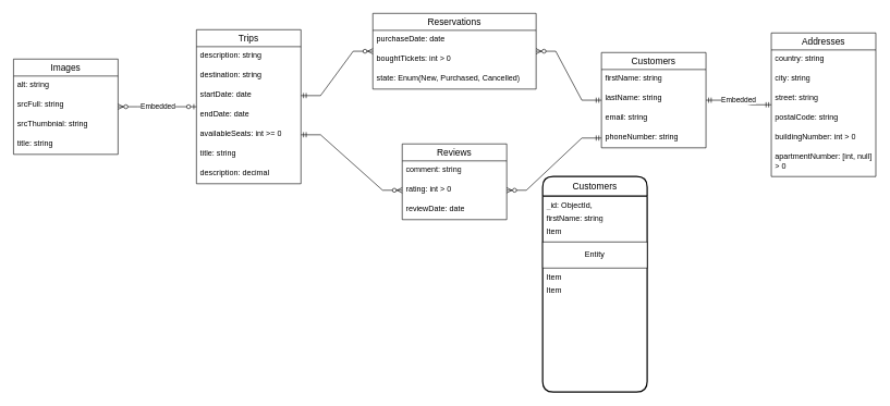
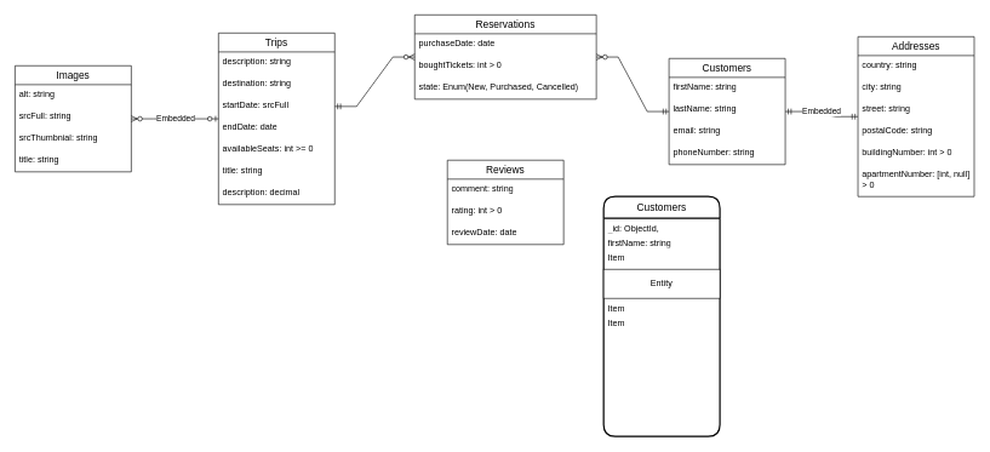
  <mxCell id="0" />
  <mxCell id="1" parent="0" />
  <mxCell id="2" value="Customers" style="swimlane;fontStyle=0;childLayout=stackLayout;horizontal=1;startSize=26;horizontalStack=0;resizeParent=1;resizeParentMax=0;resizeLast=0;collapsible=1;marginBottom=0;align=center;fontSize=14;" parent="1" vertex="1"><mxGeometry x="920" y="80" width="160" height="146" as="geometry" /></mxCell>
  <mxCell id="3" value="firstName: string" style="text;strokeColor=none;fillColor=none;spacingLeft=4;spacingRight=4;overflow=hidden;rotatable=0;points=[[0,0.5],[1,0.5]];portConstraint=eastwest;fontSize=12;whiteSpace=wrap;html=1;" parent="2" vertex="1"><mxGeometry y="26" width="160" height="30" as="geometry" /></mxCell>
  <mxCell id="4" value="lastName: string" style="text;strokeColor=none;fillColor=none;spacingLeft=4;spacingRight=4;overflow=hidden;rotatable=0;points=[[0,0.5],[1,0.5]];portConstraint=eastwest;fontSize=12;whiteSpace=wrap;html=1;" parent="2" vertex="1"><mxGeometry y="56" width="160" height="30" as="geometry" /></mxCell>
  <mxCell id="5" value="email: string" style="text;strokeColor=none;fillColor=none;spacingLeft=4;spacingRight=4;overflow=hidden;rotatable=0;points=[[0,0.5],[1,0.5]];portConstraint=eastwest;fontSize=12;whiteSpace=wrap;html=1;" parent="2" vertex="1"><mxGeometry y="86" width="160" height="30" as="geometry" /></mxCell>
  <mxCell id="6" value="phoneNumber: string" style="text;strokeColor=none;fillColor=none;spacingLeft=4;spacingRight=4;overflow=hidden;rotatable=0;points=[[0,0.5],[1,0.5]];portConstraint=eastwest;fontSize=12;whiteSpace=wrap;html=1;" parent="2" vertex="1"><mxGeometry y="116" width="160" height="30" as="geometry" /></mxCell>
  <mxCell id="7" value="Reservations" style="swimlane;fontStyle=0;childLayout=stackLayout;horizontal=1;startSize=26;horizontalStack=0;resizeParent=1;resizeParentMax=0;resizeLast=0;collapsible=1;marginBottom=0;align=center;fontSize=14;" parent="1" vertex="1"><mxGeometry x="570" y="20" width="250" height="116" as="geometry" /></mxCell>
  <mxCell id="8" value="purchaseDate: date" style="text;strokeColor=none;fillColor=none;spacingLeft=4;spacingRight=4;overflow=hidden;rotatable=0;points=[[0,0.5],[1,0.5]];portConstraint=eastwest;fontSize=12;whiteSpace=wrap;html=1;" parent="7" vertex="1"><mxGeometry y="26" width="250" height="30" as="geometry" /></mxCell>
  <mxCell id="9" value="boughtTickets: int &amp;gt; 0" style="text;strokeColor=none;fillColor=none;spacingLeft=4;spacingRight=4;overflow=hidden;rotatable=0;points=[[0,0.5],[1,0.5]];portConstraint=eastwest;fontSize=12;whiteSpace=wrap;html=1;" parent="7" vertex="1"><mxGeometry y="56" width="250" height="30" as="geometry" /></mxCell>
  <mxCell id="10" value="state: Enum(New, Purchased, Cancelled)" style="text;strokeColor=none;fillColor=none;spacingLeft=4;spacingRight=4;overflow=hidden;rotatable=0;points=[[0,0.5],[1,0.5]];portConstraint=eastwest;fontSize=12;whiteSpace=wrap;html=1;" parent="7" vertex="1"><mxGeometry y="86" width="250" height="30" as="geometry" /></mxCell>
  <mxCell id="11" value="Reviews" style="swimlane;fontStyle=0;childLayout=stackLayout;horizontal=1;startSize=26;horizontalStack=0;resizeParent=1;resizeParentMax=0;resizeLast=0;collapsible=1;marginBottom=0;align=center;fontSize=14;" parent="1" vertex="1"><mxGeometry x="615" y="220" width="160" height="116" as="geometry" /></mxCell>
  <mxCell id="12" value="comment: string" style="text;strokeColor=none;fillColor=none;spacingLeft=4;spacingRight=4;overflow=hidden;rotatable=0;points=[[0,0.5],[1,0.5]];portConstraint=eastwest;fontSize=12;whiteSpace=wrap;html=1;" parent="11" vertex="1"><mxGeometry y="26" width="160" height="30" as="geometry" /></mxCell>
  <mxCell id="13" value="rating: int &amp;gt; 0" style="text;strokeColor=none;fillColor=none;spacingLeft=4;spacingRight=4;overflow=hidden;rotatable=0;points=[[0,0.5],[1,0.5]];portConstraint=eastwest;fontSize=12;whiteSpace=wrap;html=1;" parent="11" vertex="1"><mxGeometry y="56" width="160" height="30" as="geometry" /></mxCell>
  <mxCell id="14" value="reviewDate: date" style="text;strokeColor=none;fillColor=none;spacingLeft=4;spacingRight=4;overflow=hidden;rotatable=0;points=[[0,0.5],[1,0.5]];portConstraint=eastwest;fontSize=12;whiteSpace=wrap;html=1;" parent="11" vertex="1"><mxGeometry y="86" width="160" height="30" as="geometry" /></mxCell>
  <mxCell id="15" value="Trips" style="swimlane;fontStyle=0;childLayout=stackLayout;horizontal=1;startSize=26;horizontalStack=0;resizeParent=1;resizeParentMax=0;resizeLast=0;collapsible=1;marginBottom=0;align=center;fontSize=14;" parent="1" vertex="1"><mxGeometry x="300" y="45" width="160" height="236" as="geometry" /></mxCell>
  <mxCell id="16" value="description: string" style="text;strokeColor=none;fillColor=none;spacingLeft=4;spacingRight=4;overflow=hidden;rotatable=0;points=[[0,0.5],[1,0.5]];portConstraint=eastwest;fontSize=12;whiteSpace=wrap;html=1;" parent="15" vertex="1"><mxGeometry y="26" width="160" height="30" as="geometry" /></mxCell>
  <mxCell id="17" value="destination: string" style="text;strokeColor=none;fillColor=none;spacingLeft=4;spacingRight=4;overflow=hidden;rotatable=0;points=[[0,0.5],[1,0.5]];portConstraint=eastwest;fontSize=12;whiteSpace=wrap;html=1;" parent="15" vertex="1"><mxGeometry y="56" width="160" height="30" as="geometry" /></mxCell>
- <mxCell id="18" value="startDate: date" style="text;strokeColor=none;fillColor=none;spacingLeft=4;spacingRight=4;overflow=hidden;rotatable=0;points=[[0,0.5],[1,0.5]];portConstraint=eastwest;fontSize=12;whiteSpace=wrap;html=1;" parent="15" vertex="1"><mxGeometry y="86" width="160" height="30" as="geometry" /></mxCell>
+ <mxCell id="18" value="startDate: srcFull" style="text;strokeColor=none;fillColor=none;spacingLeft=4;spacingRight=4;overflow=hidden;rotatable=0;points=[[0,0.5],[1,0.5]];portConstraint=eastwest;fontSize=12;whiteSpace=wrap;html=1;" parent="15" vertex="1"><mxGeometry y="86" width="160" height="30" as="geometry" /></mxCell>
  <mxCell id="19" value="endDate: date" style="text;strokeColor=none;fillColor=none;spacingLeft=4;spacingRight=4;overflow=hidden;rotatable=0;points=[[0,0.5],[1,0.5]];portConstraint=eastwest;fontSize=12;whiteSpace=wrap;html=1;" parent="15" vertex="1"><mxGeometry y="116" width="160" height="30" as="geometry" /></mxCell>
  <mxCell id="20" value="availableSeats: int &amp;gt;= 0" style="text;strokeColor=none;fillColor=none;spacingLeft=4;spacingRight=4;overflow=hidden;rotatable=0;points=[[0,0.5],[1,0.5]];portConstraint=eastwest;fontSize=12;whiteSpace=wrap;html=1;" parent="15" vertex="1"><mxGeometry y="146" width="160" height="30" as="geometry" /></mxCell>
  <mxCell id="21" value="title: string" style="text;strokeColor=none;fillColor=none;spacingLeft=4;spacingRight=4;overflow=hidden;rotatable=0;points=[[0,0.5],[1,0.5]];portConstraint=eastwest;fontSize=12;whiteSpace=wrap;html=1;" parent="15" vertex="1"><mxGeometry y="176" width="160" height="30" as="geometry" /></mxCell>
  <mxCell id="22" value="description: decimal" style="text;strokeColor=none;fillColor=none;spacingLeft=4;spacingRight=4;overflow=hidden;rotatable=0;points=[[0,0.5],[1,0.5]];portConstraint=eastwest;fontSize=12;whiteSpace=wrap;html=1;" parent="15" vertex="1"><mxGeometry y="206" width="160" height="30" as="geometry" /></mxCell>
  <mxCell id="23" value="Images" style="swimlane;fontStyle=0;childLayout=stackLayout;horizontal=1;startSize=26;horizontalStack=0;resizeParent=1;resizeParentMax=0;resizeLast=0;collapsible=1;marginBottom=0;align=center;fontSize=14;" parent="1" vertex="1"><mxGeometry x="20" y="90" width="160" height="146" as="geometry" /></mxCell>
  <mxCell id="24" value="alt: string" style="text;strokeColor=none;fillColor=none;spacingLeft=4;spacingRight=4;overflow=hidden;rotatable=0;points=[[0,0.5],[1,0.5]];portConstraint=eastwest;fontSize=12;whiteSpace=wrap;html=1;" parent="23" vertex="1"><mxGeometry y="26" width="160" height="30" as="geometry" /></mxCell>
  <mxCell id="25" value="srcFull: string" style="text;strokeColor=none;fillColor=none;spacingLeft=4;spacingRight=4;overflow=hidden;rotatable=0;points=[[0,0.5],[1,0.5]];portConstraint=eastwest;fontSize=12;whiteSpace=wrap;html=1;" parent="23" vertex="1"><mxGeometry y="56" width="160" height="30" as="geometry" /></mxCell>
  <mxCell id="26" value="srcThumbnial: string" style="text;strokeColor=none;fillColor=none;spacingLeft=4;spacingRight=4;overflow=hidden;rotatable=0;points=[[0,0.5],[1,0.5]];portConstraint=eastwest;fontSize=12;whiteSpace=wrap;html=1;" parent="23" vertex="1"><mxGeometry y="86" width="160" height="30" as="geometry" /></mxCell>
  <mxCell id="27" value="title: string" style="text;strokeColor=none;fillColor=none;spacingLeft=4;spacingRight=4;overflow=hidden;rotatable=0;points=[[0,0.5],[1,0.5]];portConstraint=eastwest;fontSize=12;whiteSpace=wrap;html=1;" parent="23" vertex="1"><mxGeometry y="116" width="160" height="30" as="geometry" /></mxCell>
  <mxCell id="28" value="" style="edgeStyle=entityRelationEdgeStyle;fontSize=12;html=1;endArrow=ERzeroToMany;startArrow=ERzeroToOne;rounded=0;" parent="1" source="15" target="23" edge="1"><mxGeometry width="100" height="100" relative="1" as="geometry"><mxPoint x="230" y="250" as="sourcePoint" /><mxPoint x="330" y="150" as="targetPoint" /></mxGeometry></mxCell>
  <mxCell id="29" value="Embedded" style="edgeLabel;html=1;align=center;verticalAlign=middle;resizable=0;points=[];" parent="28" vertex="1" connectable="0"><mxGeometry x="0.095" relative="1" as="geometry"><mxPoint x="6" y="-2" as="offset" /></mxGeometry></mxCell>
  <mxCell id="30" value="Addresses" style="swimlane;fontStyle=0;childLayout=stackLayout;horizontal=1;startSize=26;horizontalStack=0;resizeParent=1;resizeParentMax=0;resizeLast=0;collapsible=1;marginBottom=0;align=center;fontSize=14;" parent="1" vertex="1"><mxGeometry x="1180" y="50" width="160" height="220" as="geometry" /></mxCell>
  <mxCell id="31" value="country: string" style="text;strokeColor=none;fillColor=none;spacingLeft=4;spacingRight=4;overflow=hidden;rotatable=0;points=[[0,0.5],[1,0.5]];portConstraint=eastwest;fontSize=12;whiteSpace=wrap;html=1;" parent="30" vertex="1"><mxGeometry y="26" width="160" height="30" as="geometry" /></mxCell>
  <mxCell id="32" value="city: string" style="text;strokeColor=none;fillColor=none;spacingLeft=4;spacingRight=4;overflow=hidden;rotatable=0;points=[[0,0.5],[1,0.5]];portConstraint=eastwest;fontSize=12;whiteSpace=wrap;html=1;" parent="30" vertex="1"><mxGeometry y="56" width="160" height="30" as="geometry" /></mxCell>
  <mxCell id="33" value="street: string" style="text;strokeColor=none;fillColor=none;spacingLeft=4;spacingRight=4;overflow=hidden;rotatable=0;points=[[0,0.5],[1,0.5]];portConstraint=eastwest;fontSize=12;whiteSpace=wrap;html=1;" parent="30" vertex="1"><mxGeometry y="86" width="160" height="30" as="geometry" /></mxCell>
  <mxCell id="34" value="postalCode: string" style="text;strokeColor=none;fillColor=none;spacingLeft=4;spacingRight=4;overflow=hidden;rotatable=0;points=[[0,0.5],[1,0.5]];portConstraint=eastwest;fontSize=12;whiteSpace=wrap;html=1;" parent="30" vertex="1"><mxGeometry y="116" width="160" height="30" as="geometry" /></mxCell>
  <mxCell id="35" value="buildingNumber: int &amp;gt; 0" style="text;strokeColor=none;fillColor=none;spacingLeft=4;spacingRight=4;overflow=hidden;rotatable=0;points=[[0,0.5],[1,0.5]];portConstraint=eastwest;fontSize=12;whiteSpace=wrap;html=1;" parent="30" vertex="1"><mxGeometry y="146" width="160" height="30" as="geometry" /></mxCell>
  <mxCell id="36" value="apartmentNumber: [int, null] &amp;gt; 0" style="text;strokeColor=none;fillColor=none;spacingLeft=4;spacingRight=4;overflow=hidden;rotatable=0;points=[[0,0.5],[1,0.5]];portConstraint=eastwest;fontSize=12;whiteSpace=wrap;html=1;" parent="30" vertex="1"><mxGeometry y="176" width="160" height="44" as="geometry" /></mxCell>
  <mxCell id="37" value="" style="edgeStyle=entityRelationEdgeStyle;fontSize=12;html=1;endArrow=ERzeroToMany;startArrow=ERmandOne;rounded=0;exitX=1;exitY=0.5;exitDx=0;exitDy=0;" parent="1" source="18" target="7" edge="1"><mxGeometry width="100" height="100" relative="1" as="geometry"><mxPoint x="530" y="130" as="sourcePoint" /><mxPoint x="630" y="120" as="targetPoint" /></mxGeometry></mxCell>
  <mxCell id="38" value="" style="edgeStyle=entityRelationEdgeStyle;fontSize=12;html=1;endArrow=ERzeroToMany;startArrow=ERmandOne;rounded=0;" parent="1" source="2" target="7" edge="1"><mxGeometry width="100" height="100" relative="1" as="geometry"><mxPoint x="850" y="160" as="sourcePoint" /><mxPoint x="800" y="130" as="targetPoint" /></mxGeometry></mxCell>
- <mxCell id="39" value="" style="edgeStyle=entityRelationEdgeStyle;fontSize=12;html=1;endArrow=ERzeroToMany;startArrow=ERmandOne;rounded=0;exitX=0;exitY=0.5;exitDx=0;exitDy=0;entryX=1;entryY=0.5;entryDx=0;entryDy=0;" parent="1" source="6" target="13" edge="1"><mxGeometry width="100" height="100" relative="1" as="geometry"><mxPoint x="1110" y="510" as="sourcePoint" /><mxPoint x="1210" y="410" as="targetPoint" /></mxGeometry></mxCell>
- <mxCell id="40" value="" style="edgeStyle=entityRelationEdgeStyle;fontSize=12;html=1;endArrow=ERzeroToMany;startArrow=ERmandOne;rounded=0;entryX=0;entryY=0.5;entryDx=0;entryDy=0;exitX=1;exitY=0.5;exitDx=0;exitDy=0;" parent="1" source="20" target="13" edge="1"><mxGeometry width="100" height="100" relative="1" as="geometry"><mxPoint x="500" y="300" as="sourcePoint" /><mxPoint x="870" y="310" as="targetPoint" /></mxGeometry></mxCell>
  <mxCell id="41" value="" style="edgeStyle=entityRelationEdgeStyle;fontSize=12;html=1;endArrow=ERmandOne;startArrow=ERmandOne;rounded=0;" edge="1" parent="1" source="2" target="30"><mxGeometry width="100" height="100" relative="1" as="geometry"><mxPoint x="1090" y="213" as="sourcePoint" /><mxPoint x="1190" y="113" as="targetPoint" /></mxGeometry></mxCell>
  <mxCell id="42" value="Embedded" style="edgeLabel;html=1;align=center;verticalAlign=middle;resizable=0;points=[];" vertex="1" connectable="0" parent="41"><mxGeometry x="-0.206" y="-2" relative="1" as="geometry"><mxPoint x="10" y="-4" as="offset" /></mxGeometry></mxCell>
  <mxCell id="43" value="Customers" style="swimlane;childLayout=stackLayout;horizontal=1;startSize=30;horizontalStack=0;rounded=1;fontSize=14;fontStyle=0;strokeWidth=2;resizeParent=0;resizeLast=1;shadow=0;dashed=0;align=center;arcSize=18;whiteSpace=wrap;html=1;" vertex="1" parent="1"><mxGeometry x="830" y="270" width="160" height="330" as="geometry" /></mxCell>
  <mxCell id="44" value="_id: ObjectId," style="text;strokeColor=none;fillColor=none;spacingLeft=4;spacingRight=4;overflow=hidden;rotatable=0;points=[[0,0.5],[1,0.5]];portConstraint=eastwest;fontSize=12;whiteSpace=wrap;html=1;" vertex="1" parent="43"><mxGeometry y="30" width="160" height="20" as="geometry" /></mxCell>
  <mxCell id="45" value="firstName: string" style="text;strokeColor=none;fillColor=none;spacingLeft=4;spacingRight=4;overflow=hidden;rotatable=0;points=[[0,0.5],[1,0.5]];portConstraint=eastwest;fontSize=12;whiteSpace=wrap;html=1;" vertex="1" parent="43"><mxGeometry y="50" width="160" height="20" as="geometry" /></mxCell>
  <mxCell id="46" value="Item" style="text;strokeColor=none;fillColor=none;spacingLeft=4;spacingRight=4;overflow=hidden;rotatable=0;points=[[0,0.5],[1,0.5]];portConstraint=eastwest;fontSize=12;whiteSpace=wrap;html=1;" vertex="1" parent="43"><mxGeometry y="70" width="160" height="30" as="geometry" /></mxCell>
  <mxCell id="47" value="Entity" style="whiteSpace=wrap;html=1;align=center;" vertex="1" parent="43"><mxGeometry y="100" width="160" height="40" as="geometry" /></mxCell>
  <mxCell id="48" value="Item" style="text;strokeColor=none;fillColor=none;spacingLeft=4;spacingRight=4;overflow=hidden;rotatable=0;points=[[0,0.5],[1,0.5]];portConstraint=eastwest;fontSize=12;whiteSpace=wrap;html=1;" vertex="1" parent="43"><mxGeometry y="140" width="160" height="20" as="geometry" /></mxCell>
  <mxCell id="49" value="Item" style="text;strokeColor=none;fillColor=none;spacingLeft=4;spacingRight=4;overflow=hidden;rotatable=0;points=[[0,0.5],[1,0.5]];portConstraint=eastwest;fontSize=12;whiteSpace=wrap;html=1;" vertex="1" parent="43"><mxGeometry y="160" width="160" height="20" as="geometry" /></mxCell>
  <mxCell id="50" style="text;strokeColor=none;fillColor=none;spacingLeft=4;spacingRight=4;overflow=hidden;rotatable=0;points=[[0,0.5],[1,0.5]];portConstraint=eastwest;fontSize=12;whiteSpace=wrap;html=1;" vertex="1" parent="43"><mxGeometry y="180" width="160" height="150" as="geometry" /></mxCell>
